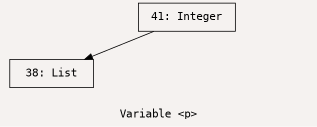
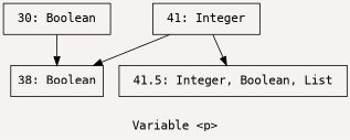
  digraph {
    bgcolor="#f5f2f0"
    fontname="Consolas,Monaco,'Andale Mono','Ubuntu Mono',monospace"
    label="Variable <p>"
    node [fontname="Consolas,Monaco,'Andale Mono','Ubuntu Mono',monospace" shape=box]
-   n2 [label=" 38: List "]
+   n1 [label=" 30: Boolean "]
+   n2 [label="38: Boolean"]
    n3 [label=" 41: Integer "]
+   n4 [label=" 41.5: Integer, Boolean, List "]
+   n1 -> n2
    n3 -> n2
+   n3 -> n4
  }
